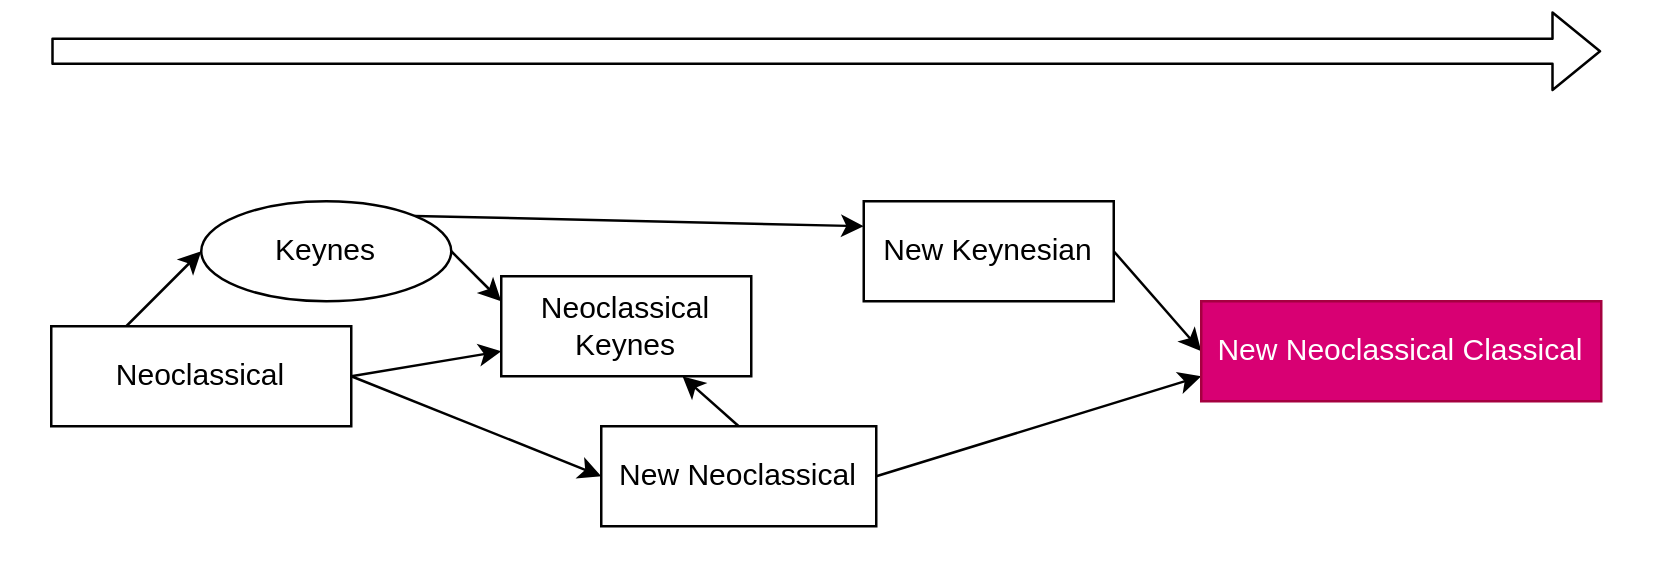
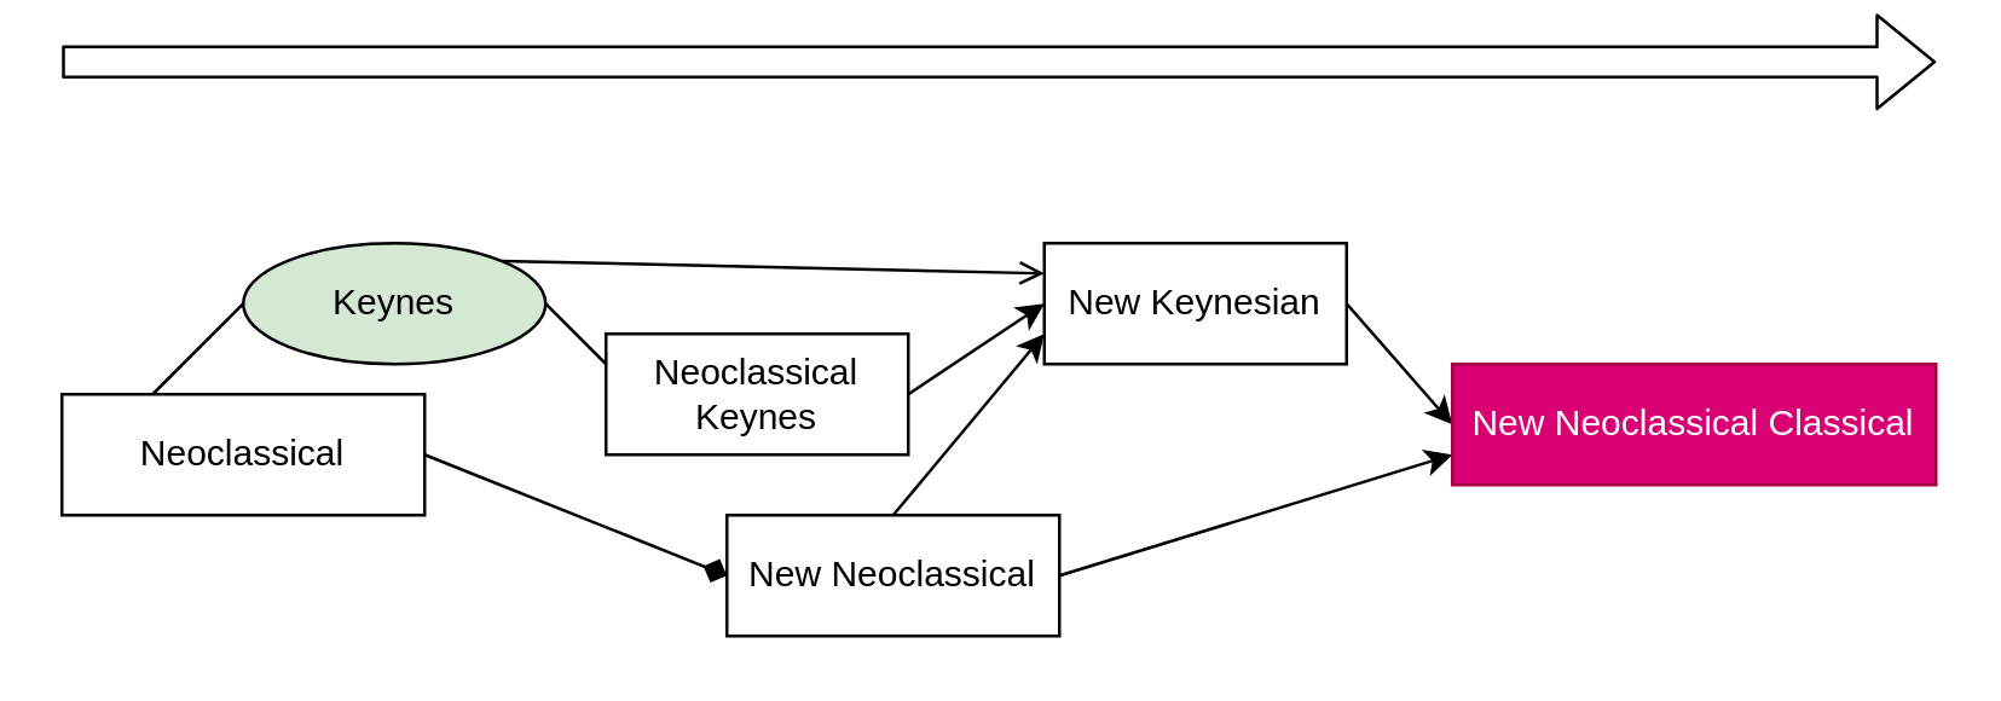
  <mxCell id="0" />
  <mxCell id="1" parent="0" />
- <mxCell id="2" style="edgeStyle=none;html=1;exitX=0.25;exitY=0;exitDx=0;exitDy=0;entryX=0;entryY=0.5;entryDx=0;entryDy=0;" parent="1" source="5" target="16" edge="1"><mxGeometry relative="1" as="geometry"><mxPoint x="170" y="110" as="targetPoint" /></mxGeometry></mxCell>
- <mxCell id="3" style="edgeStyle=none;html=1;exitX=1;exitY=0.5;exitDx=0;exitDy=0;entryX=0;entryY=0.75;entryDx=0;entryDy=0;" parent="1" source="5" target="8" edge="1"><mxGeometry relative="1" as="geometry"><mxPoint x="250" y="130" as="targetPoint" /></mxGeometry></mxCell>
- <mxCell id="4" style="edgeStyle=none;html=1;exitX=1;exitY=0.5;exitDx=0;exitDy=0;entryX=0;entryY=0.5;entryDx=0;entryDy=0;" parent="1" source="5" target="11" edge="1"><mxGeometry relative="1" as="geometry" /></mxCell>
+ <mxCell id="2" style="edgeStyle=none;html=1;exitX=0.25;exitY=0;exitDx=0;exitDy=0;entryX=0;entryY=0.5;entryDx=0;entryDy=0;endArrow=none;" parent="1" source="5" target="16" edge="1"><mxGeometry relative="1" as="geometry"><mxPoint x="170" y="110" as="targetPoint" /></mxGeometry></mxCell>
+ <mxCell id="4" style="edgeStyle=none;html=1;exitX=1;exitY=0.5;exitDx=0;exitDy=0;entryX=0;entryY=0.5;entryDx=0;entryDy=0;endArrow=diamond;" parent="1" source="5" target="11" edge="1"><mxGeometry relative="1" as="geometry" /></mxCell>
  <mxCell id="5" value="Neoclassical" style="whiteSpace=wrap;html=1;" parent="1" vertex="1"><mxGeometry x="20" y="130" width="120" height="40" as="geometry" /></mxCell>
- <mxCell id="6" style="edgeStyle=none;html=1;exitX=1;exitY=0.5;exitDx=0;exitDy=0;entryX=0;entryY=0.25;entryDx=0;entryDy=0;" parent="1" source="16" target="8" edge="1"><mxGeometry relative="1" as="geometry"><mxPoint x="220" y="90" as="sourcePoint" /></mxGeometry></mxCell>
+ <mxCell id="6" style="edgeStyle=none;html=1;exitX=1;exitY=0.5;exitDx=0;exitDy=0;entryX=0;entryY=0.25;entryDx=0;entryDy=0;endArrow=none;" parent="1" source="16" target="8" edge="1"><mxGeometry relative="1" as="geometry"><mxPoint x="220" y="90" as="sourcePoint" /></mxGeometry></mxCell>
+ <mxCell id="7" style="edgeStyle=none;html=1;exitX=1;exitY=0.5;exitDx=0;exitDy=0;entryX=0;entryY=0.5;entryDx=0;entryDy=0;" parent="1" source="8" target="13" edge="1"><mxGeometry relative="1" as="geometry" /></mxCell>
  <mxCell id="8" value="Neoclassical Keynes" style="whiteSpace=wrap;html=1;" parent="1" vertex="1"><mxGeometry x="200" y="110" width="100" height="40" as="geometry" /></mxCell>
- <mxCell id="9" style="edgeStyle=none;html=1;exitX=0.5;exitY=0;exitDx=0;exitDy=0;" parent="1" source="11" target="8" edge="1"><mxGeometry relative="1" as="geometry"><mxPoint x="430" y="100" as="targetPoint" /></mxGeometry></mxCell>
+ <mxCell id="9" style="edgeStyle=none;html=1;exitX=0.5;exitY=0;exitDx=0;exitDy=0;entryX=0;entryY=0.75;entryDx=0;entryDy=0;" parent="1" source="11" target="13" edge="1"><mxGeometry relative="1" as="geometry"><mxPoint x="430" y="100" as="targetPoint" /></mxGeometry></mxCell>
  <mxCell id="10" style="html=1;exitX=1;exitY=0.5;exitDx=0;exitDy=0;entryX=0;entryY=0.75;entryDx=0;entryDy=0;" parent="1" source="11" target="14" edge="1"><mxGeometry relative="1" as="geometry" /></mxCell>
  <mxCell id="11" value="New Neoclassical" style="whiteSpace=wrap;html=1;" parent="1" vertex="1"><mxGeometry x="240" y="170" width="110" height="40" as="geometry" /></mxCell>
  <mxCell id="12" style="edgeStyle=none;html=1;exitX=1;exitY=0.5;exitDx=0;exitDy=0;entryX=0;entryY=0.5;entryDx=0;entryDy=0;" parent="1" source="13" target="14" edge="1"><mxGeometry relative="1" as="geometry" /></mxCell>
  <mxCell id="13" value="New Keynesian" style="whiteSpace=wrap;html=1;" parent="1" vertex="1"><mxGeometry x="345" y="80" width="100" height="40" as="geometry" /></mxCell>
  <mxCell id="14" value="New Neoclassical Classical" style="whiteSpace=wrap;html=1;fillColor=#d80073;fontColor=#ffffff;strokeColor=#A50040;" parent="1" vertex="1"><mxGeometry x="480" y="120" width="160" height="40" as="geometry" /></mxCell>
- <mxCell id="15" style="edgeStyle=none;html=1;exitX=1;exitY=0;exitDx=0;exitDy=0;entryX=0;entryY=0.25;entryDx=0;entryDy=0;" parent="1" source="16" target="13" edge="1"><mxGeometry relative="1" as="geometry" /></mxCell>
- <mxCell id="16" value="Keynes" style="ellipse;whiteSpace=wrap;html=1;" parent="1" vertex="1"><mxGeometry x="80" y="80" width="100" height="40" as="geometry" /></mxCell>
+ <mxCell id="15" style="edgeStyle=none;html=1;exitX=1;exitY=0;exitDx=0;exitDy=0;entryX=0;entryY=0.25;entryDx=0;entryDy=0;endArrow=open;" parent="1" source="16" target="13" edge="1"><mxGeometry relative="1" as="geometry" /></mxCell>
+ <mxCell id="16" value="Keynes" style="ellipse;whiteSpace=wrap;html=1;fillColor=#d5e8d4;" parent="1" vertex="1"><mxGeometry x="80" y="80" width="100" height="40" as="geometry" /></mxCell>
  <mxCell id="17" value="" style="edgeStyle=none;orthogonalLoop=1;jettySize=auto;html=1;shape=flexArrow;" parent="1" edge="1"><mxGeometry width="80" relative="1" as="geometry"><mxPoint x="20" y="20" as="sourcePoint" /><mxPoint x="640" y="20" as="targetPoint" /></mxGeometry></mxCell>
